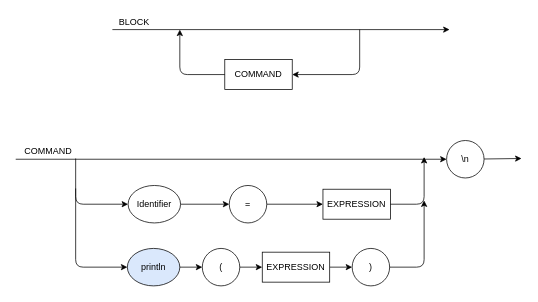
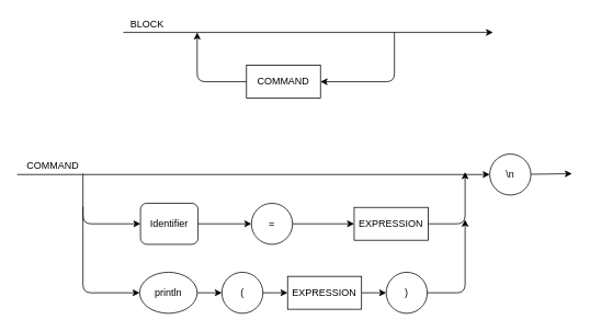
  <mxCell id="0" />
  <mxCell id="1" parent="0" />
  <mxCell id="2" value="" style="endArrow=classic;html=1;" edge="1" parent="1"><mxGeometry width="50" height="50" relative="1" as="geometry"><mxPoint x="149" y="39" as="sourcePoint" /><mxPoint x="599" y="39" as="targetPoint" /></mxGeometry></mxCell>
  <mxCell id="3" value="COMMAND" style="rounded=0;whiteSpace=wrap;html=1;" vertex="1" parent="1"><mxGeometry x="299" y="79" width="90" height="40" as="geometry" /></mxCell>
  <mxCell id="4" value="" style="endArrow=classic;html=1;entryX=1;entryY=0.5;entryDx=0;entryDy=0;" edge="1" parent="1" target="3"><mxGeometry width="50" height="50" relative="1" as="geometry"><mxPoint x="479" y="39" as="sourcePoint" /><mxPoint x="189" y="139" as="targetPoint" /><Array as="points"><mxPoint x="479" y="99" /></Array></mxGeometry></mxCell>
  <mxCell id="5" value="" style="endArrow=classic;html=1;exitX=0;exitY=0.5;exitDx=0;exitDy=0;" edge="1" parent="1" source="3"><mxGeometry width="50" height="50" relative="1" as="geometry"><mxPoint x="139" y="189" as="sourcePoint" /><mxPoint x="239" y="39" as="targetPoint" /><Array as="points"><mxPoint x="239" y="99" /></Array></mxGeometry></mxCell>
  <mxCell id="6" value="BLOCK" style="text;html=1;resizable=0;points=[];autosize=1;align=left;verticalAlign=top;spacingTop=-4;" vertex="1" parent="1"><mxGeometry x="156" y="20" width="60" height="20" as="geometry" /></mxCell>
  <mxCell id="7" value="" style="endArrow=classic;html=1;" edge="1" parent="1" source="8"><mxGeometry width="50" height="50" relative="1" as="geometry"><mxPoint x="235" y="211" as="sourcePoint" /><mxPoint x="695" y="211" as="targetPoint" /></mxGeometry></mxCell>
  <mxCell id="8" value="\n" style="ellipse;whiteSpace=wrap;html=1;" vertex="1" parent="1"><mxGeometry x="595" y="187" width="50" height="50" as="geometry" /></mxCell>
  <mxCell id="9" value="" style="endArrow=classic;html=1;" edge="1" parent="1" target="8"><mxGeometry width="50" height="50" relative="1" as="geometry"><mxPoint x="20" y="212" as="sourcePoint" /><mxPoint x="695" y="211" as="targetPoint" /></mxGeometry></mxCell>
  <mxCell id="10" style="edgeStyle=orthogonalEdgeStyle;rounded=0;orthogonalLoop=1;jettySize=auto;html=1;exitX=1;exitY=0.5;exitDx=0;exitDy=0;entryX=0;entryY=0.5;entryDx=0;entryDy=0;" edge="1" parent="1" source="11" target="13"><mxGeometry relative="1" as="geometry" /></mxCell>
- <mxCell id="11" value="Identifier" style="ellipse;whiteSpace=wrap;html=1;" vertex="1" parent="1"><mxGeometry x="170" y="247" width="70" height="50" as="geometry" /></mxCell>
+ <mxCell id="11" value="Identifier" style="whiteSpace=wrap;html=1;rounded=1;" vertex="1" parent="1"><mxGeometry x="170" y="247" width="70" height="50" as="geometry" /></mxCell>
  <mxCell id="12" style="edgeStyle=orthogonalEdgeStyle;rounded=0;orthogonalLoop=1;jettySize=auto;html=1;exitX=1;exitY=0.5;exitDx=0;exitDy=0;entryX=0;entryY=0.5;entryDx=0;entryDy=0;" edge="1" parent="1" source="13" target="14"><mxGeometry relative="1" as="geometry" /></mxCell>
  <mxCell id="13" value="=" style="ellipse;whiteSpace=wrap;html=1;" vertex="1" parent="1"><mxGeometry x="305" y="247" width="50" height="50" as="geometry" /></mxCell>
  <mxCell id="14" value="EXPRESSION" style="rounded=0;whiteSpace=wrap;html=1;" vertex="1" parent="1"><mxGeometry x="430" y="252" width="90" height="40" as="geometry" /></mxCell>
  <mxCell id="15" value="" style="endArrow=classic;html=1;exitX=1;exitY=0.5;exitDx=0;exitDy=0;" edge="1" parent="1" source="14"><mxGeometry width="50" height="50" relative="1" as="geometry"><mxPoint x="515" y="259" as="sourcePoint" /><mxPoint x="565" y="209" as="targetPoint" /><Array as="points"><mxPoint x="565" y="272" /></Array></mxGeometry></mxCell>
  <mxCell id="16" value="" style="endArrow=classic;html=1;entryX=0;entryY=0.5;entryDx=0;entryDy=0;" edge="1" parent="1" target="11"><mxGeometry width="50" height="50" relative="1" as="geometry"><mxPoint x="100" y="211" as="sourcePoint" /><mxPoint x="275" y="321" as="targetPoint" /><Array as="points"><mxPoint x="100" y="272" /></Array></mxGeometry></mxCell>
  <mxCell id="17" style="edgeStyle=orthogonalEdgeStyle;rounded=0;orthogonalLoop=1;jettySize=auto;html=1;exitX=1;exitY=0.5;exitDx=0;exitDy=0;entryX=0;entryY=0.5;entryDx=0;entryDy=0;" edge="1" parent="1" source="18" target="20"><mxGeometry relative="1" as="geometry" /></mxCell>
- <mxCell id="18" value="println" style="ellipse;whiteSpace=wrap;html=1;fillColor=#dae8fc;" vertex="1" parent="1"><mxGeometry x="169" y="331" width="70" height="50" as="geometry" /></mxCell>
+ <mxCell id="18" value="println" style="ellipse;whiteSpace=wrap;html=1;" vertex="1" parent="1"><mxGeometry x="169" y="331" width="70" height="50" as="geometry" /></mxCell>
  <mxCell id="19" style="edgeStyle=orthogonalEdgeStyle;rounded=0;orthogonalLoop=1;jettySize=auto;html=1;exitX=1;exitY=0.5;exitDx=0;exitDy=0;entryX=0;entryY=0.5;entryDx=0;entryDy=0;" edge="1" parent="1" source="20" target="22"><mxGeometry relative="1" as="geometry" /></mxCell>
  <mxCell id="20" value="(" style="ellipse;whiteSpace=wrap;html=1;" vertex="1" parent="1"><mxGeometry x="269" y="331" width="50" height="50" as="geometry" /></mxCell>
  <mxCell id="21" style="edgeStyle=orthogonalEdgeStyle;rounded=0;orthogonalLoop=1;jettySize=auto;html=1;exitX=1;exitY=0.5;exitDx=0;exitDy=0;entryX=0;entryY=0.5;entryDx=0;entryDy=0;" edge="1" parent="1" source="22" target="23"><mxGeometry relative="1" as="geometry" /></mxCell>
  <mxCell id="22" value="EXPRESSION" style="rounded=0;whiteSpace=wrap;html=1;" vertex="1" parent="1"><mxGeometry x="349" y="336" width="90" height="40" as="geometry" /></mxCell>
  <mxCell id="23" value=")" style="ellipse;whiteSpace=wrap;html=1;" vertex="1" parent="1"><mxGeometry x="469" y="331" width="50" height="50" as="geometry" /></mxCell>
  <mxCell id="24" value="" style="endArrow=classic;html=1;entryX=0;entryY=0.5;entryDx=0;entryDy=0;" edge="1" parent="1" target="18"><mxGeometry width="50" height="50" relative="1" as="geometry"><mxPoint x="100" y="251" as="sourcePoint" /><mxPoint x="60" y="401" as="targetPoint" /><Array as="points"><mxPoint x="100" y="356" /></Array></mxGeometry></mxCell>
  <mxCell id="25" value="" style="endArrow=classic;html=1;exitX=1;exitY=0.5;exitDx=0;exitDy=0;" edge="1" parent="1" source="23"><mxGeometry width="50" height="50" relative="1" as="geometry"><mxPoint x="524" y="352" as="sourcePoint" /><mxPoint x="565" y="267" as="targetPoint" /><Array as="points"><mxPoint x="565" y="356" /></Array></mxGeometry></mxCell>
  <mxCell id="26" value="COMMAND" style="text;html=1;resizable=0;points=[];autosize=1;align=left;verticalAlign=top;spacingTop=-4;" vertex="1" parent="1"><mxGeometry x="30" y="192" width="80" height="20" as="geometry" /></mxCell>
